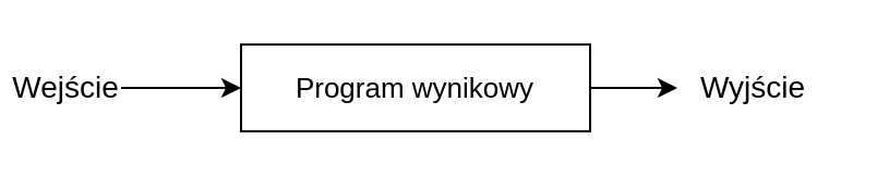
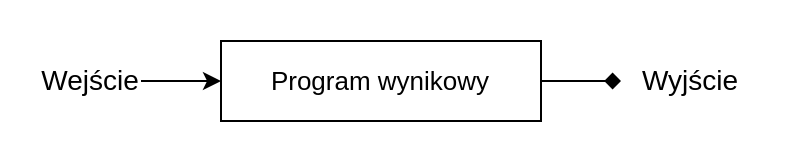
  <mxCell id="0" />
  <mxCell id="1" parent="0" />
- <mxCell id="2" style="edgeStyle=orthogonalEdgeStyle;rounded=0;orthogonalLoop=1;jettySize=auto;html=1;" edge="1" parent="1" source="3" target="6"><mxGeometry relative="1" as="geometry" /></mxCell>
+ <mxCell id="2" style="edgeStyle=orthogonalEdgeStyle;rounded=0;orthogonalLoop=1;jettySize=auto;html=1;endArrow=diamond;" edge="1" parent="1" source="3" target="6"><mxGeometry relative="1" as="geometry" /></mxCell>
  <mxCell id="3" value="&lt;font style=&quot;font-size: 13px&quot;&gt;Program wynikowy&lt;/font&gt;" style="rounded=0;whiteSpace=wrap;html=1;" vertex="1" parent="1"><mxGeometry x="110" y="20" width="160" height="40" as="geometry" /></mxCell>
  <mxCell id="4" style="edgeStyle=orthogonalEdgeStyle;rounded=0;orthogonalLoop=1;jettySize=auto;html=1;" edge="1" parent="1" source="5" target="3"><mxGeometry relative="1" as="geometry" /></mxCell>
- <mxCell id="5" value="Wejście" style="text;html=1;strokeColor=none;fillColor=none;align=center;verticalAlign=middle;whiteSpace=wrap;rounded=0;fontSize=14;" vertex="1" parent="1"><mxGeometry x="5" y="30" width="50" height="20" as="geometry" /></mxCell>
+ <mxCell id="5" value="Wejście" style="text;html=1;strokeColor=none;fillColor=none;align=center;verticalAlign=middle;whiteSpace=wrap;rounded=0;fontSize=14;" vertex="1" parent="1"><mxGeometry x="20" y="30" width="50" height="20" as="geometry" /></mxCell>
  <mxCell id="6" value="Wyjście" style="text;html=1;strokeColor=none;fillColor=none;align=center;verticalAlign=middle;whiteSpace=wrap;rounded=0;fontSize=14;" vertex="1" parent="1"><mxGeometry x="310" y="30" width="70" height="20" as="geometry" /></mxCell>
